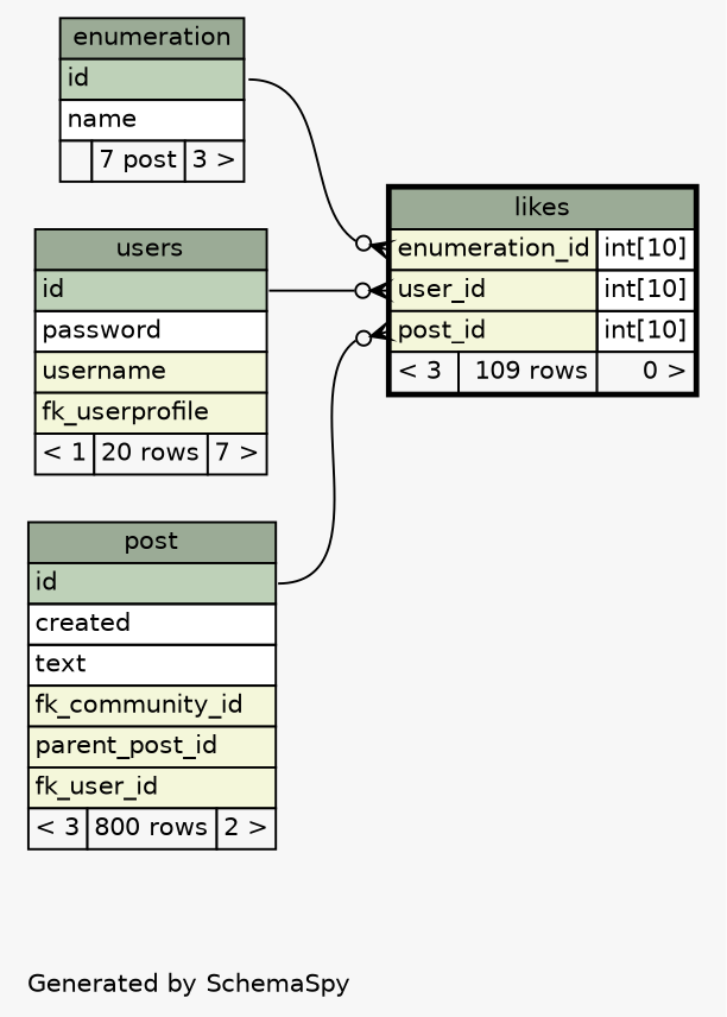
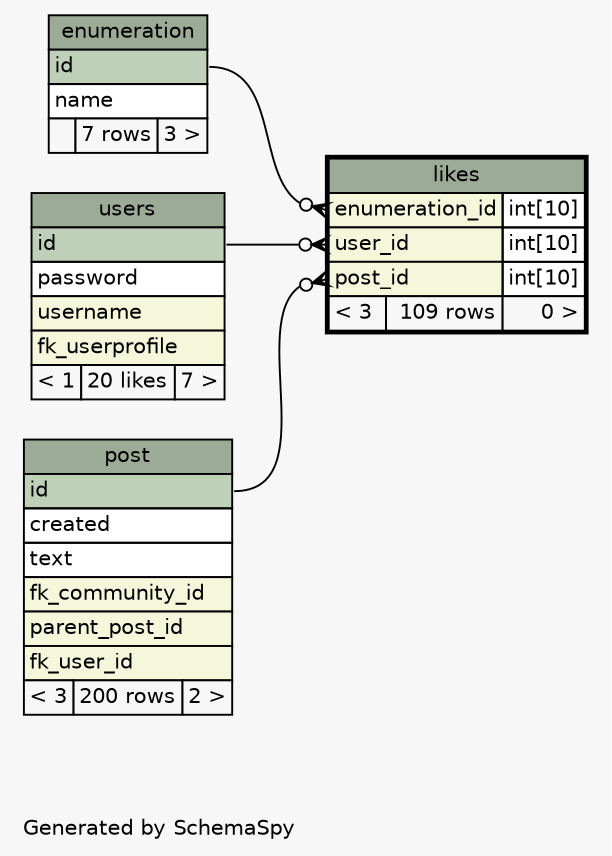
  digraph {
    bgcolor="#f7f7f7"
    fontname=Helvetica
    fontsize=11
    label="\nGenerated by SchemaSpy"
    labeljust=l
    nodesep=0.18
    rankdir=RL
    ranksep=0.46
    node [fontname=Helvetica fontsize=11 shape=plaintext]
    edge [arrowhead=none arrowsize=0.8 arrowtail=crowodot dir=back headport="id:e"]
    n1 [label=<     <TABLE BORDER="2" CELLBORDER="1" CELLSPACING="0" BGCOLOR="#ffffff">       <TR><TD COLSPAN="3" BGCOLOR="#9bab96" ALIGN="CENTER">likes</TD></TR>       <TR><TD PORT="enumeration_id" COLSPAN="2" BGCOLOR="#f4f7da" ALIGN="LEFT">enumeration_id</TD><TD PORT="enumeration_id.type" ALIGN="LEFT">int[10]</TD></TR>       <TR><TD PORT="user_id" COLSPAN="2" BGCOLOR="#f4f7da" ALIGN="LEFT">user_id</TD><TD PORT="user_id.type" ALIGN="LEFT">int[10]</TD></TR>       <TR><TD PORT="post_id" COLSPAN="2" BGCOLOR="#f4f7da" ALIGN="LEFT">post_id</TD><TD PORT="post_id.type" ALIGN="LEFT">int[10]</TD></TR>       <TR><TD ALIGN="LEFT" BGCOLOR="#f7f7f7">&lt; 3</TD><TD ALIGN="RIGHT" BGCOLOR="#f7f7f7">109 rows</TD><TD ALIGN="RIGHT" BGCOLOR="#f7f7f7">0 &gt;</TD></TR>     </TABLE>>]
-   n2 [label=<     <TABLE BORDER="0" CELLBORDER="1" CELLSPACING="0" BGCOLOR="#ffffff">       <TR><TD COLSPAN="3" BGCOLOR="#9bab96" ALIGN="CENTER">enumeration</TD></TR>       <TR><TD PORT="id" COLSPAN="3" BGCOLOR="#bed1b8" ALIGN="LEFT">id</TD></TR>       <TR><TD PORT="name" COLSPAN="3" ALIGN="LEFT">name</TD></TR>       <TR><TD ALIGN="LEFT" BGCOLOR="#f7f7f7">  </TD><TD ALIGN="RIGHT" BGCOLOR="#f7f7f7">7 post</TD><TD ALIGN="RIGHT" BGCOLOR="#f7f7f7">3 &gt;</TD></TR>     </TABLE>>]
-   n3 [label=<     <TABLE BORDER="0" CELLBORDER="1" CELLSPACING="0" BGCOLOR="#ffffff">       <TR><TD COLSPAN="3" BGCOLOR="#9bab96" ALIGN="CENTER">post</TD></TR>       <TR><TD PORT="id" COLSPAN="3" BGCOLOR="#bed1b8" ALIGN="LEFT">id</TD></TR>       <TR><TD PORT="created" COLSPAN="3" ALIGN="LEFT">created</TD></TR>       <TR><TD PORT="text" COLSPAN="3" ALIGN="LEFT">text</TD></TR>       <TR><TD PORT="fk_community_id" COLSPAN="3" BGCOLOR="#f4f7da" ALIGN="LEFT">fk_community_id</TD></TR>       <TR><TD PORT="parent_post_id" COLSPAN="3" BGCOLOR="#f4f7da" ALIGN="LEFT">parent_post_id</TD></TR>       <TR><TD PORT="fk_user_id" COLSPAN="3" BGCOLOR="#f4f7da" ALIGN="LEFT">fk_user_id</TD></TR>       <TR><TD ALIGN="LEFT" BGCOLOR="#f7f7f7">&lt; 3</TD><TD ALIGN="RIGHT" BGCOLOR="#f7f7f7">800 rows</TD><TD ALIGN="RIGHT" BGCOLOR="#f7f7f7">2 &gt;</TD></TR>     </TABLE>>]
-   n4 [label=<     <TABLE BORDER="0" CELLBORDER="1" CELLSPACING="0" BGCOLOR="#ffffff">       <TR><TD COLSPAN="3" BGCOLOR="#9bab96" ALIGN="CENTER">users</TD></TR>       <TR><TD PORT="id" COLSPAN="3" BGCOLOR="#bed1b8" ALIGN="LEFT">id</TD></TR>       <TR><TD PORT="password" COLSPAN="3" ALIGN="LEFT">password</TD></TR>       <TR><TD PORT="username" COLSPAN="3" BGCOLOR="#f4f7da" ALIGN="LEFT">username</TD></TR>       <TR><TD PORT="fk_userprofile" COLSPAN="3" BGCOLOR="#f4f7da" ALIGN="LEFT">fk_userprofile</TD></TR>       <TR><TD ALIGN="LEFT" BGCOLOR="#f7f7f7">&lt; 1</TD><TD ALIGN="RIGHT" BGCOLOR="#f7f7f7">20 rows</TD><TD ALIGN="RIGHT" BGCOLOR="#f7f7f7">7 &gt;</TD></TR>     </TABLE>>]
+   n2 [label=<     <TABLE BORDER="0" CELLBORDER="1" CELLSPACING="0" BGCOLOR="#ffffff">       <TR><TD COLSPAN="3" BGCOLOR="#9bab96" ALIGN="CENTER">enumeration</TD></TR>       <TR><TD PORT="id" COLSPAN="3" BGCOLOR="#bed1b8" ALIGN="LEFT">id</TD></TR>       <TR><TD PORT="name" COLSPAN="3" ALIGN="LEFT">name</TD></TR>       <TR><TD ALIGN="LEFT" BGCOLOR="#f7f7f7">  </TD><TD ALIGN="RIGHT" BGCOLOR="#f7f7f7">7 rows</TD><TD ALIGN="RIGHT" BGCOLOR="#f7f7f7">3 &gt;</TD></TR>     </TABLE>>]
+   n3 [label=<     <TABLE BORDER="0" CELLBORDER="1" CELLSPACING="0" BGCOLOR="#ffffff">       <TR><TD COLSPAN="3" BGCOLOR="#9bab96" ALIGN="CENTER">post</TD></TR>       <TR><TD PORT="id" COLSPAN="3" BGCOLOR="#bed1b8" ALIGN="LEFT">id</TD></TR>       <TR><TD PORT="created" COLSPAN="3" ALIGN="LEFT">created</TD></TR>       <TR><TD PORT="text" COLSPAN="3" ALIGN="LEFT">text</TD></TR>       <TR><TD PORT="fk_community_id" COLSPAN="3" BGCOLOR="#f4f7da" ALIGN="LEFT">fk_community_id</TD></TR>       <TR><TD PORT="parent_post_id" COLSPAN="3" BGCOLOR="#f4f7da" ALIGN="LEFT">parent_post_id</TD></TR>       <TR><TD PORT="fk_user_id" COLSPAN="3" BGCOLOR="#f4f7da" ALIGN="LEFT">fk_user_id</TD></TR>       <TR><TD ALIGN="LEFT" BGCOLOR="#f7f7f7">&lt; 3</TD><TD ALIGN="RIGHT" BGCOLOR="#f7f7f7">200 rows</TD><TD ALIGN="RIGHT" BGCOLOR="#f7f7f7">2 &gt;</TD></TR>     </TABLE>>]
+   n4 [label=<     <TABLE BORDER="0" CELLBORDER="1" CELLSPACING="0" BGCOLOR="#ffffff">       <TR><TD COLSPAN="3" BGCOLOR="#9bab96" ALIGN="CENTER">users</TD></TR>       <TR><TD PORT="id" COLSPAN="3" BGCOLOR="#bed1b8" ALIGN="LEFT">id</TD></TR>       <TR><TD PORT="password" COLSPAN="3" ALIGN="LEFT">password</TD></TR>       <TR><TD PORT="username" COLSPAN="3" BGCOLOR="#f4f7da" ALIGN="LEFT">username</TD></TR>       <TR><TD PORT="fk_userprofile" COLSPAN="3" BGCOLOR="#f4f7da" ALIGN="LEFT">fk_userprofile</TD></TR>       <TR><TD ALIGN="LEFT" BGCOLOR="#f7f7f7">&lt; 1</TD><TD ALIGN="RIGHT" BGCOLOR="#f7f7f7">20 likes</TD><TD ALIGN="RIGHT" BGCOLOR="#f7f7f7">7 &gt;</TD></TR>     </TABLE>>]
    n1 -> n2 [tailport="enumeration_id:w"]
    n1 -> n3 [tailport="post_id:w"]
    n1 -> n4 [tailport="user_id:w"]
  }
